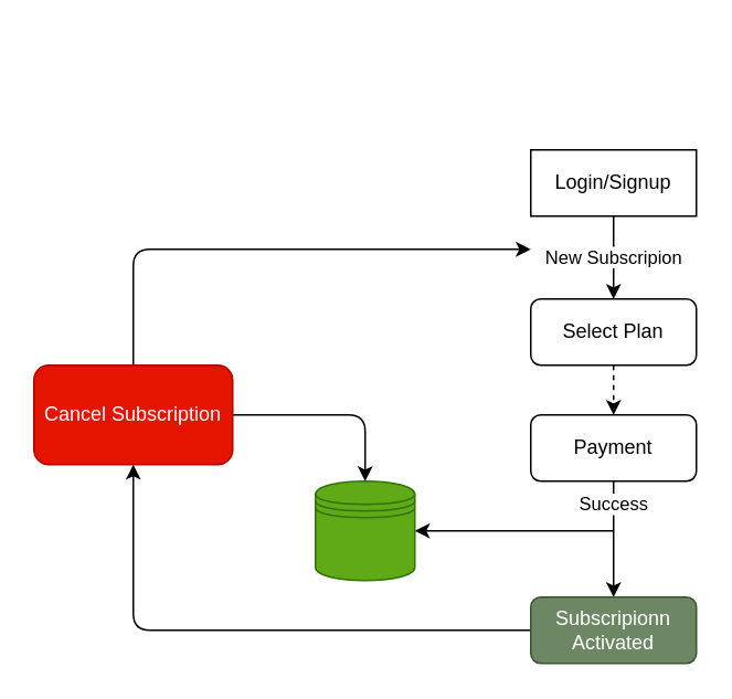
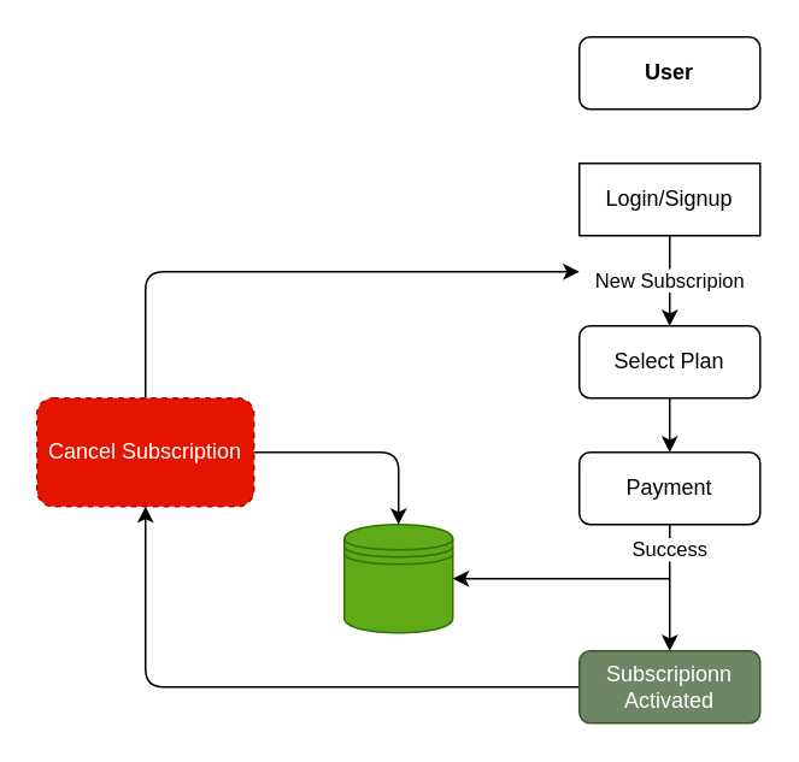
  <mxCell id="0" />
  <mxCell id="1" parent="0" />
+ <mxCell id="2" value="&lt;b&gt;User&lt;/b&gt;" style="rounded=1;whiteSpace=wrap;html=1;" vertex="1" parent="1"><mxGeometry x="320" y="20" width="100" height="40" as="geometry" /></mxCell>
  <mxCell id="3" value="New Subscripion" style="edgeStyle=none;html=1;" edge="1" parent="1" source="4" target="6"><mxGeometry relative="1" as="geometry" /></mxCell>
  <mxCell id="4" value="Login/Signup" style="whiteSpace=wrap;html=1;rounded=0;" vertex="1" parent="1"><mxGeometry x="320" y="90" width="100" height="40" as="geometry" /></mxCell>
- <mxCell id="5" value="" style="edgeStyle=none;html=1;dashed=1;" edge="1" parent="1" source="6" target="8"><mxGeometry relative="1" as="geometry" /></mxCell>
+ <mxCell id="5" value="" style="edgeStyle=none;html=1;" edge="1" parent="1" source="6" target="8"><mxGeometry relative="1" as="geometry" /></mxCell>
  <mxCell id="6" value="Select Plan" style="rounded=1;whiteSpace=wrap;html=1;" vertex="1" parent="1"><mxGeometry x="320" y="180" width="100" height="40" as="geometry" /></mxCell>
  <mxCell id="7" value="Success" style="edgeStyle=none;html=1;" edge="1" parent="1" source="8" target="10"><mxGeometry x="-0.6" relative="1" as="geometry"><Array as="points"><mxPoint x="370" y="330" /></Array><mxPoint as="offset" /></mxGeometry></mxCell>
  <mxCell id="8" value="Payment" style="rounded=1;whiteSpace=wrap;html=1;" vertex="1" parent="1"><mxGeometry x="320" y="250" width="100" height="40" as="geometry" /></mxCell>
  <mxCell id="9" value="" style="edgeStyle=none;html=1;" edge="1" parent="1" source="10" target="14"><mxGeometry relative="1" as="geometry"><Array as="points"><mxPoint x="80" y="380" /></Array></mxGeometry></mxCell>
  <mxCell id="10" value="Subscripionn Activated" style="rounded=1;whiteSpace=wrap;html=1;fillColor=#6d8764;fontColor=#ffffff;strokeColor=#3A5431;" vertex="1" parent="1"><mxGeometry x="320" y="360" width="100" height="40" as="geometry" /></mxCell>
  <mxCell id="11" value="" style="shape=datastore;whiteSpace=wrap;html=1;fillColor=#60a917;fontColor=#ffffff;strokeColor=#2D7600;" vertex="1" parent="1"><mxGeometry x="190" y="290" width="60" height="60" as="geometry" /></mxCell>
  <mxCell id="12" style="edgeStyle=none;html=1;" edge="1" parent="1" source="14"><mxGeometry relative="1" as="geometry"><mxPoint x="320" y="150" as="targetPoint" /><Array as="points"><mxPoint x="80" y="150" /></Array></mxGeometry></mxCell>
  <mxCell id="13" style="edgeStyle=none;html=1;exitX=1;exitY=0.5;exitDx=0;exitDy=0;entryX=0.5;entryY=0;entryDx=0;entryDy=0;" edge="1" parent="1" source="14" target="11"><mxGeometry relative="1" as="geometry"><Array as="points"><mxPoint x="220" y="250" /></Array></mxGeometry></mxCell>
- <mxCell id="14" value="Cancel Subscription" style="whiteSpace=wrap;html=1;rounded=1;fillColor=#e51400;fontColor=#ffffff;strokeColor=#B20000;" vertex="1" parent="1"><mxGeometry x="20" y="220" width="120" height="60" as="geometry" /></mxCell>
+ <mxCell id="14" value="Cancel Subscription" style="whiteSpace=wrap;html=1;rounded=1;fillColor=#e51400;fontColor=#ffffff;strokeColor=#B20000;dashed=1;" vertex="1" parent="1"><mxGeometry x="20" y="220" width="120" height="60" as="geometry" /></mxCell>
  <mxCell id="15" value="" style="endArrow=classic;html=1;entryX=1;entryY=0.5;entryDx=0;entryDy=0;" edge="1" parent="1" target="11"><mxGeometry width="50" height="50" relative="1" as="geometry"><mxPoint x="370" y="320" as="sourcePoint" /><mxPoint x="420" y="300" as="targetPoint" /></mxGeometry></mxCell>
